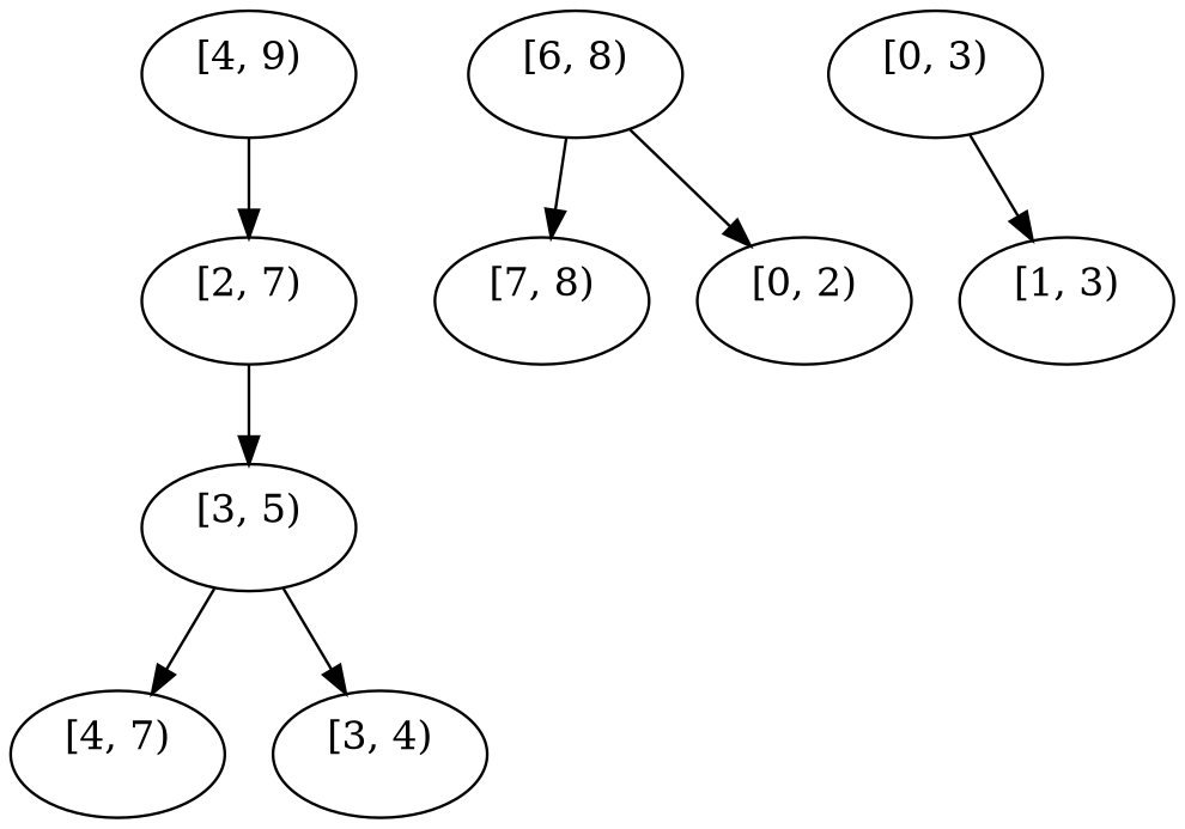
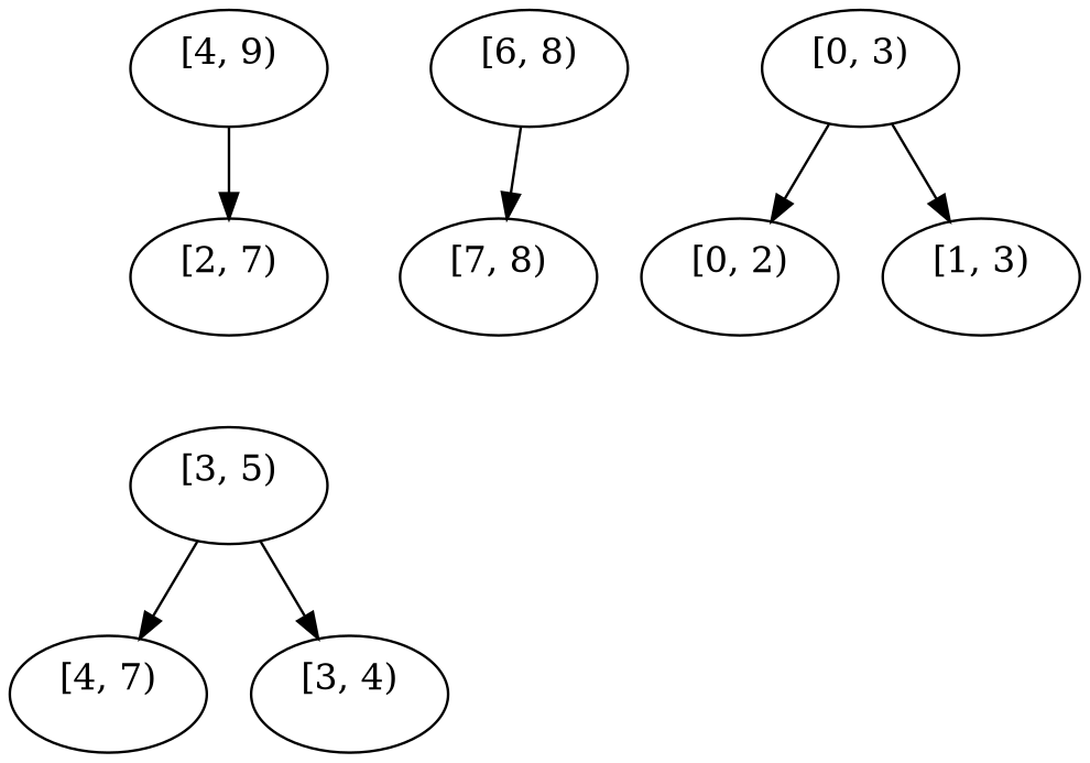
  digraph {
    n1 [label=<[4, 9)<br/><font point-size="10" color="white">[0,9)</font>>]
    n2 [label=<[2, 7)<br/><font point-size="10" color="white">[0,7)</font>>]
    n3 [label=<[3, 5)<br/><font point-size="10" color="white">[3,7)</font>>]
    n4 [label=<[6, 8)<br/><font point-size="10" color="white">[5,8)</font>>]
    n5 [label=<[7, 8)<br/><font point-size="10" color="white">[7,8)</font>>]
    n6 [label=<[4, 7)<br/><font point-size="10" color="white">[4,7)</font>>]
    n7 [label=<[3, 4)<br/><font point-size="10" color="white">[3,4)</font>>]
    n8 [label=<[0, 3)<br/><font point-size="10" color="white">[0,3)</font>>]
    n9 [label=<[1, 3)<br/><font point-size="10" color="white">[1,3)</font>>]
    n10 [label=<[0, 2)<br/><font point-size="10" color="white">[0,2)</font>>]
    n1 -> n2
-   n2 -> n3
    n3 -> n6
    n3 -> n7
    n4 -> n5
    n8 -> n9
-   n4 -> n10
+   n8 -> n10
  }
